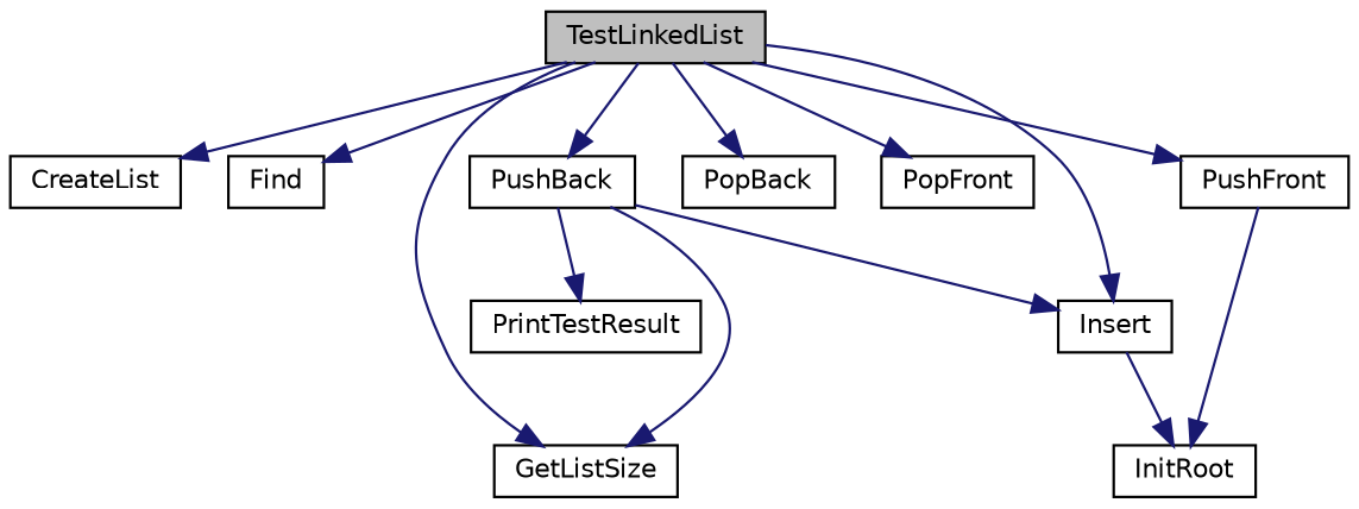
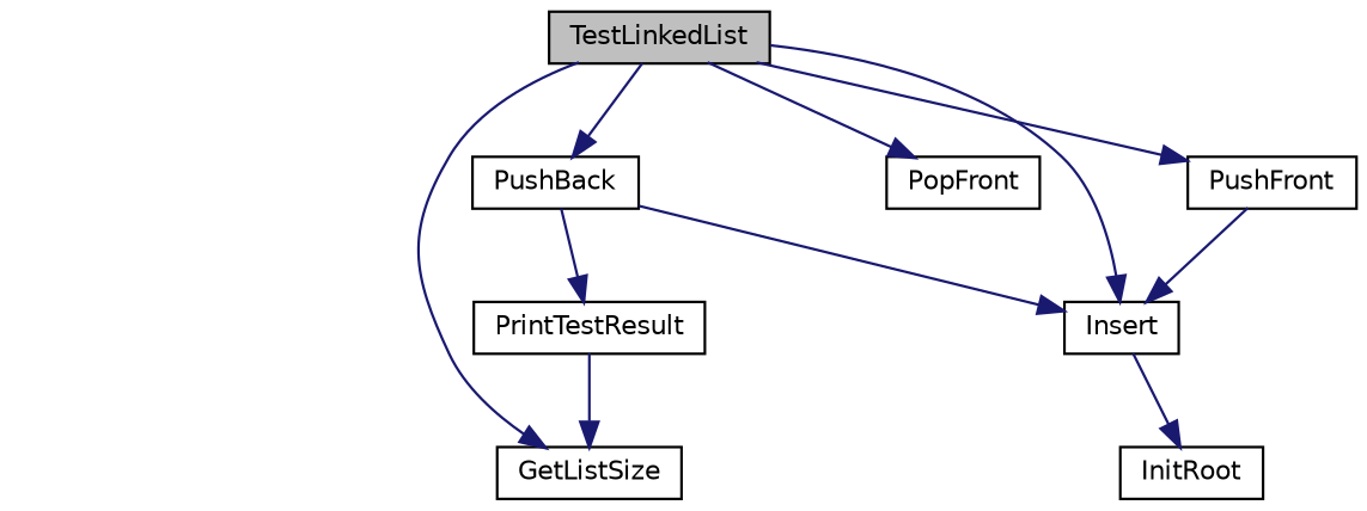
  digraph {
    fontname="DejaVu Sans"
    rankdir=TB
    node [color=black fillcolor=white fontname="DejaVu Sans" fontsize=10 shape=record style=filled]
    edge [color=midnightblue fontname="DejaVu Sans" fontsize=10 labelfontname=Helvetica labelfontsize=10 style=solid]
    n1 [fillcolor=grey75 fontcolor=black height=0.2 label=TestLinkedList width=0.4]
-   n2 [height=0.2 label=CreateList width=0.4]
-   n3 [height=0.2 label=Find width=0.4]
    n4 [height=0.2 label=GetListSize width=0.4]
    n5 [height=0.2 label=Insert width=0.4]
-   n6 [height=0.2 label=PopBack width=0.4]
    n7 [height=0.2 label=PopFront width=0.4]
    n8 [height=0.2 label=PushBack width=0.4]
    n9 [height=0.2 label=PushFront width=0.4]
    n10 [height=0.2 label=InitRoot width=0.4]
    n11 [height=0.2 label=PrintTestResult width=0.4]
-   n1 -> n2
-   n1 -> n3
    n1 -> n4
    n1 -> n5
-   n1 -> n6
    n1 -> n7
    n1 -> n8
    n1 -> n9
    n5 -> n10
-   n8 -> n4
+   n11 -> n4
    n8 -> n5
    n8 -> n11
-   n9 -> n10
+   n9 -> n5
  }
